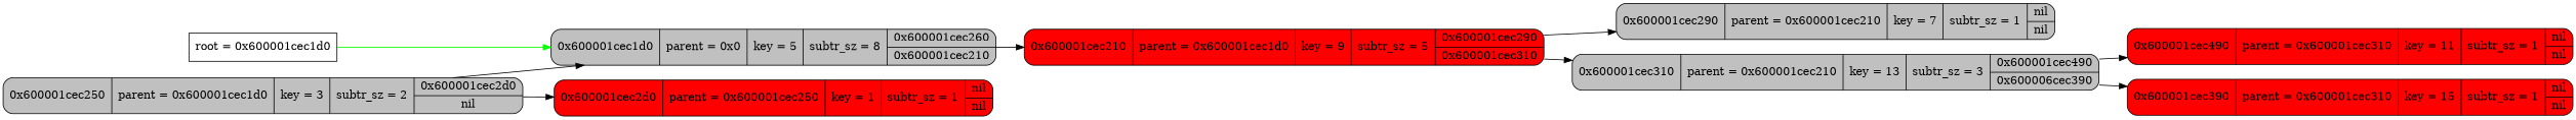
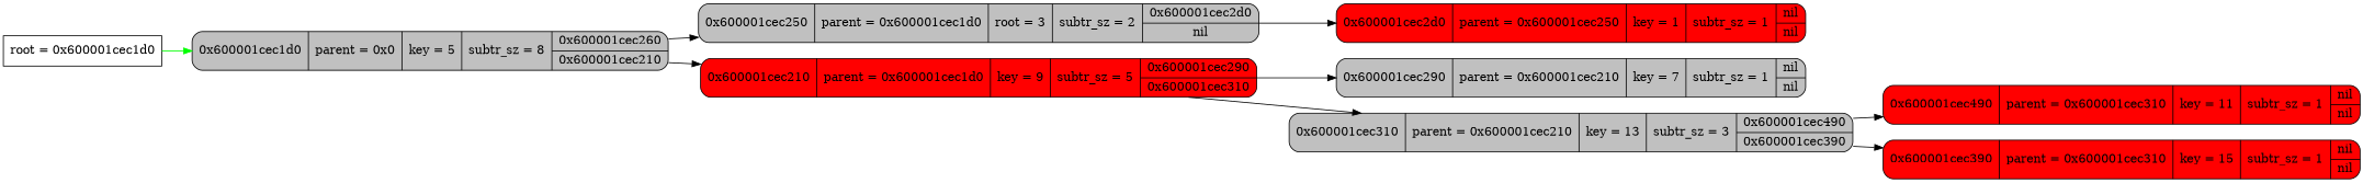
  digraph {
    fontname="DejaVu Serif"
    rankdir=LR
    node [fontname="DejaVu Serif" shape=Mrecord fillcolor=grey style=filled]
    edge [fontname="DejaVu Serif"]
    n1 [label="{root = 0x600001cec1d0}" shape=record fillcolor="" style=""]
    n2 [label="{{0x600001cec1d0} | {parent =  0x0} | {key = 5} | {subtr_sz = 8} | {0x600001cec260| 0x600001cec210}}"]
-   n3 [label="{{0x600001cec250} | {parent =  0x600001cec1d0} | {key = 3} | {subtr_sz = 2} | {0x600001cec2d0| nil}}"]
+   n3 [label="{{0x600001cec250} | {parent =  0x600001cec1d0} | {root = 3} | {subtr_sz = 2} | {0x600001cec2d0| nil}}"]
    n4 [fillcolor=red label="{{0x600001cec210} | {parent =  0x600001cec1d0} | {key = 9} | {subtr_sz = 5} | {0x600001cec290| 0x600001cec310}}"]
    n5 [fillcolor=red label="{{0x600001cec2d0} | {parent =  0x600001cec250} | {key = 1} | {subtr_sz = 1} | {nil | nil}}"]
    n6 [label="{{0x600001cec290} | {parent =  0x600001cec210} | {key = 7} | {subtr_sz = 1} | {nil | nil}}"]
-   n7 [label="{{0x600001cec310} | {parent =  0x600001cec210} | {key = 13} | {subtr_sz = 3} | {0x600001cec490| 0x600006cec390}}"]
+   n7 [label="{{0x600001cec310} | {parent =  0x600001cec210} | {key = 13} | {subtr_sz = 3} | {0x600001cec490| 0x600001cec390}}"]
    n8 [fillcolor=red label="{{0x600001cec490} | {parent =  0x600001cec310} | {key = 11} | {subtr_sz = 1} | {nil | nil}}"]
    n9 [fillcolor=red label="{{0x600001cec390} | {parent =  0x600001cec310} | {key = 15} | {subtr_sz = 1} | {nil | nil}}"]
    n1 -> n2 [color=green]
-   n3 -> n2
+   n2 -> n3
    n2 -> n4
    n3 -> n5
    n4 -> n6
    n4 -> n7
    n7 -> n8
    n7 -> n9
  }
